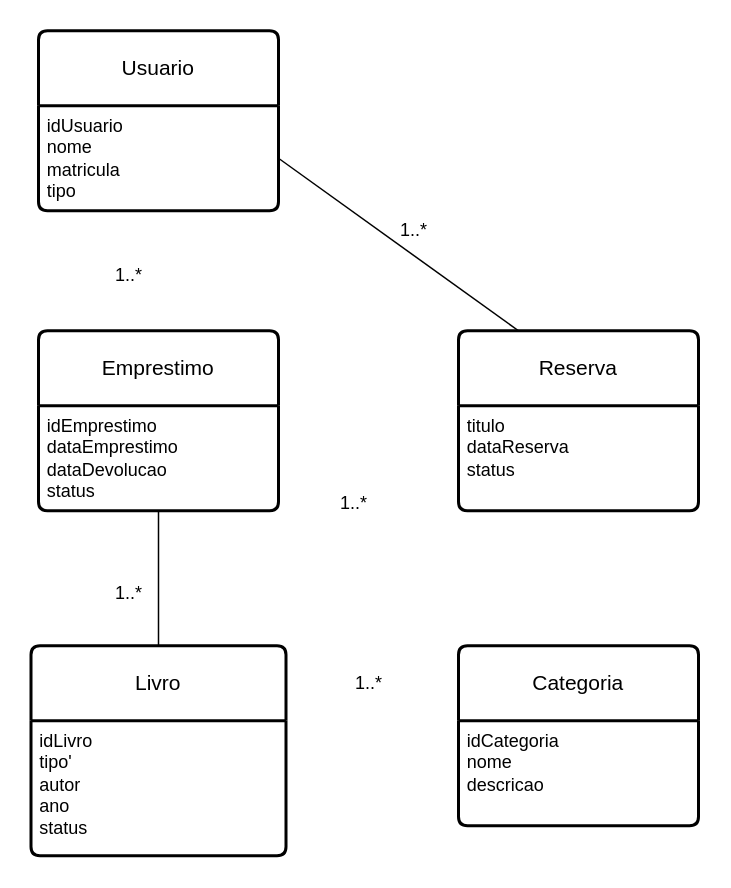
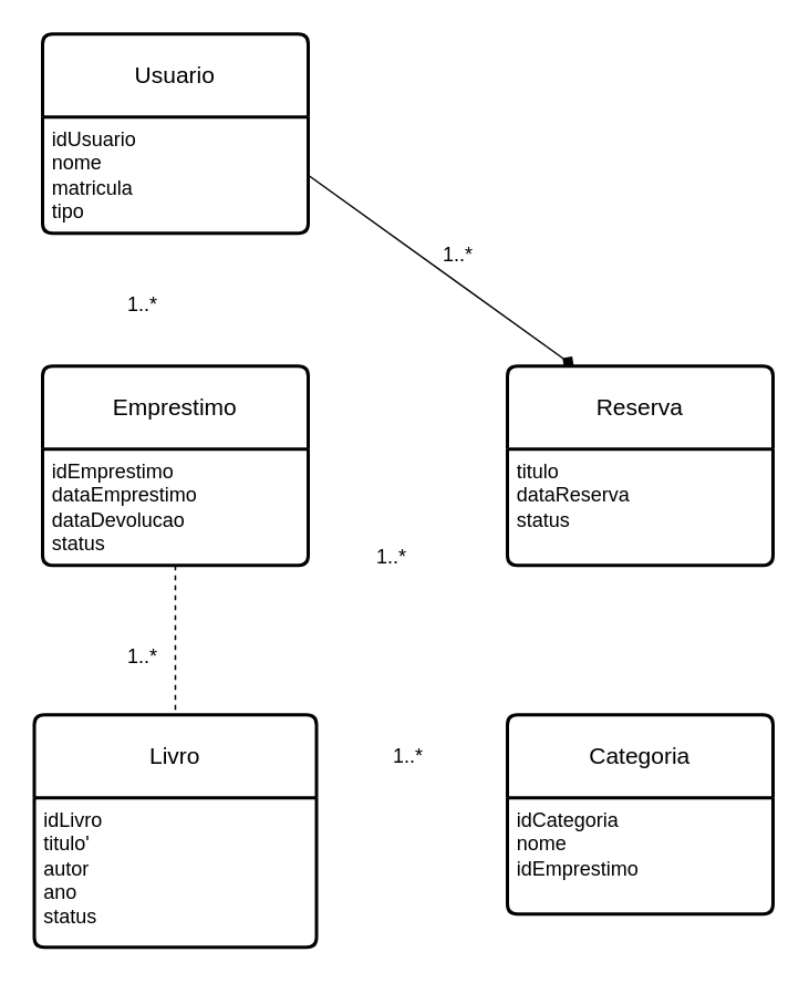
  <mxCell id="0" />
  <mxCell id="1" parent="0" />
  <mxCell id="2" value="Usuario" style="swimlane;childLayout=stackLayout;horizontal=1;startSize=50;horizontalStack=0;rounded=1;fontSize=14;fontStyle=0;strokeWidth=2;resizeParent=0;resizeLast=1;shadow=0;dashed=0;align=center;arcSize=4;whiteSpace=wrap;html=1;" vertex="1" parent="1"><mxGeometry x="25" y="20" width="160" height="120" as="geometry" /></mxCell>
  <mxCell id="3" value="idUsuario&lt;div&gt;nome&lt;/div&gt;&lt;div&gt;matricula&lt;/div&gt;&lt;div&gt;tipo&lt;/div&gt;" style="align=left;strokeColor=none;fillColor=none;spacingLeft=4;spacingRight=4;fontSize=12;verticalAlign=top;resizable=0;rotatable=0;part=1;html=1;whiteSpace=wrap;" vertex="1" parent="2"><mxGeometry y="50" width="160" height="70" as="geometry" /></mxCell>
  <mxCell id="4" value="Emprestimo" style="swimlane;childLayout=stackLayout;horizontal=1;startSize=50;horizontalStack=0;rounded=1;fontSize=14;fontStyle=0;strokeWidth=2;resizeParent=0;resizeLast=1;shadow=0;dashed=0;align=center;arcSize=4;whiteSpace=wrap;html=1;" vertex="1" parent="1"><mxGeometry x="25" y="220" width="160" height="120" as="geometry" /></mxCell>
  <mxCell id="5" value="idEmprestimo&lt;div&gt;dataEmprestimo&lt;/div&gt;&lt;div&gt;dataDevolucao&lt;/div&gt;&lt;div&gt;status&lt;/div&gt;" style="align=left;strokeColor=none;fillColor=none;spacingLeft=4;spacingRight=4;fontSize=12;verticalAlign=top;resizable=0;rotatable=0;part=1;html=1;whiteSpace=wrap;" vertex="1" parent="4"><mxGeometry y="50" width="160" height="70" as="geometry" /></mxCell>
  <mxCell id="6" value="Reserva" style="swimlane;childLayout=stackLayout;horizontal=1;startSize=50;horizontalStack=0;rounded=1;fontSize=14;fontStyle=0;strokeWidth=2;resizeParent=0;resizeLast=1;shadow=0;dashed=0;align=center;arcSize=4;whiteSpace=wrap;html=1;" vertex="1" parent="1"><mxGeometry x="305" y="220" width="160" height="120" as="geometry" /></mxCell>
  <mxCell id="7" value="titulo&lt;div&gt;dataReserva&lt;/div&gt;&lt;div&gt;status&lt;/div&gt;" style="align=left;strokeColor=none;fillColor=none;spacingLeft=4;spacingRight=4;fontSize=12;verticalAlign=top;resizable=0;rotatable=0;part=1;html=1;whiteSpace=wrap;" vertex="1" parent="6"><mxGeometry y="50" width="160" height="70" as="geometry" /></mxCell>
  <mxCell id="8" value="Livro" style="swimlane;childLayout=stackLayout;horizontal=1;startSize=50;horizontalStack=0;rounded=1;fontSize=14;fontStyle=0;strokeWidth=2;resizeParent=0;resizeLast=1;shadow=0;dashed=0;align=center;arcSize=4;whiteSpace=wrap;html=1;" vertex="1" parent="1"><mxGeometry x="20" y="430" width="170" height="140" as="geometry" /></mxCell>
- <mxCell id="9" value="idLivro&lt;div&gt;tipo'&lt;/div&gt;&lt;div&gt;autor&lt;/div&gt;&lt;div&gt;ano&lt;/div&gt;&lt;div&gt;status&lt;/div&gt;" style="align=left;strokeColor=none;fillColor=none;spacingLeft=4;spacingRight=4;fontSize=12;verticalAlign=top;resizable=0;rotatable=0;part=1;html=1;whiteSpace=wrap;" vertex="1" parent="8"><mxGeometry y="50" width="170" height="90" as="geometry" /></mxCell>
+ <mxCell id="9" value="idLivro&lt;div&gt;titulo'&lt;/div&gt;&lt;div&gt;autor&lt;/div&gt;&lt;div&gt;ano&lt;/div&gt;&lt;div&gt;status&lt;/div&gt;" style="align=left;strokeColor=none;fillColor=none;spacingLeft=4;spacingRight=4;fontSize=12;verticalAlign=top;resizable=0;rotatable=0;part=1;html=1;whiteSpace=wrap;" vertex="1" parent="8"><mxGeometry y="50" width="170" height="90" as="geometry" /></mxCell>
  <mxCell id="10" value="Categoria" style="swimlane;childLayout=stackLayout;horizontal=1;startSize=50;horizontalStack=0;rounded=1;fontSize=14;fontStyle=0;strokeWidth=2;resizeParent=0;resizeLast=1;shadow=0;dashed=0;align=center;arcSize=4;whiteSpace=wrap;html=1;" vertex="1" parent="1"><mxGeometry x="305" y="430" width="160" height="120" as="geometry" /></mxCell>
- <mxCell id="11" value="idCategoria&lt;div&gt;nome&lt;/div&gt;&lt;div&gt;descricao&lt;/div&gt;" style="align=left;strokeColor=none;fillColor=none;spacingLeft=4;spacingRight=4;fontSize=12;verticalAlign=top;resizable=0;rotatable=0;part=1;html=1;whiteSpace=wrap;" vertex="1" parent="10"><mxGeometry y="50" width="160" height="70" as="geometry" /></mxCell>
- <mxCell id="12" value="" style="endArrow=none;html=1;rounded=0;entryX=0.5;entryY=0;entryDx=0;entryDy=0;exitX=0.5;exitY=1;exitDx=0;exitDy=0;" edge="1" parent="1" source="5" target="8"><mxGeometry relative="1" as="geometry"><mxPoint x="105" y="350" as="sourcePoint" /><mxPoint x="104.58" y="440" as="targetPoint" /></mxGeometry></mxCell>
- <mxCell id="13" value="" style="endArrow=none;html=1;rounded=0;exitX=1;exitY=0.5;exitDx=0;exitDy=0;entryX=0.25;entryY=0;entryDx=0;entryDy=0;" edge="1" parent="1" source="3" target="6"><mxGeometry relative="1" as="geometry"><mxPoint x="275" y="80" as="sourcePoint" /><mxPoint x="275" y="170" as="targetPoint" /></mxGeometry></mxCell>
+ <mxCell id="11" value="idCategoria&lt;div&gt;nome&lt;/div&gt;&lt;div&gt;idEmprestimo&lt;/div&gt;" style="align=left;strokeColor=none;fillColor=none;spacingLeft=4;spacingRight=4;fontSize=12;verticalAlign=top;resizable=0;rotatable=0;part=1;html=1;whiteSpace=wrap;" vertex="1" parent="10"><mxGeometry y="50" width="160" height="70" as="geometry" /></mxCell>
+ <mxCell id="12" value="" style="endArrow=none;html=1;rounded=0;entryX=0.5;entryY=0;entryDx=0;entryDy=0;exitX=0.5;exitY=1;exitDx=0;exitDy=0;dashed=1;" edge="1" parent="1" source="5" target="8"><mxGeometry relative="1" as="geometry"><mxPoint x="105" y="350" as="sourcePoint" /><mxPoint x="104.58" y="440" as="targetPoint" /></mxGeometry></mxCell>
+ <mxCell id="13" value="" style="endArrow=diamond;html=1;rounded=0;exitX=1;exitY=0.5;exitDx=0;exitDy=0;entryX=0.25;entryY=0;entryDx=0;entryDy=0;" edge="1" parent="1" source="3" target="6"><mxGeometry relative="1" as="geometry"><mxPoint x="275" y="80" as="sourcePoint" /><mxPoint x="275" y="170" as="targetPoint" /></mxGeometry></mxCell>
  <mxCell id="14" value="1..*" style="text;html=1;align=center;verticalAlign=middle;resizable=0;points=[];autosize=1;strokeColor=none;fillColor=none;" vertex="1" parent="1"><mxGeometry x="255" y="138" width="40" height="30" as="geometry" /></mxCell>
  <mxCell id="15" value="1..*" style="text;html=1;align=center;verticalAlign=middle;resizable=0;points=[];autosize=1;strokeColor=none;fillColor=none;" vertex="1" parent="1"><mxGeometry x="65" y="168" width="40" height="30" as="geometry" /></mxCell>
  <mxCell id="16" value="1..*" style="text;html=1;align=center;verticalAlign=middle;resizable=0;points=[];autosize=1;strokeColor=none;fillColor=none;" vertex="1" parent="1"><mxGeometry x="65" y="380" width="40" height="30" as="geometry" /></mxCell>
  <mxCell id="17" value="1..*" style="text;html=1;align=center;verticalAlign=middle;resizable=0;points=[];autosize=1;strokeColor=none;fillColor=none;" vertex="1" parent="1"><mxGeometry x="215" y="320" width="40" height="30" as="geometry" /></mxCell>
  <mxCell id="18" value="1..*" style="text;html=1;align=center;verticalAlign=middle;resizable=0;points=[];autosize=1;strokeColor=none;fillColor=none;" vertex="1" parent="1"><mxGeometry x="225" y="440" width="40" height="30" as="geometry" /></mxCell>
